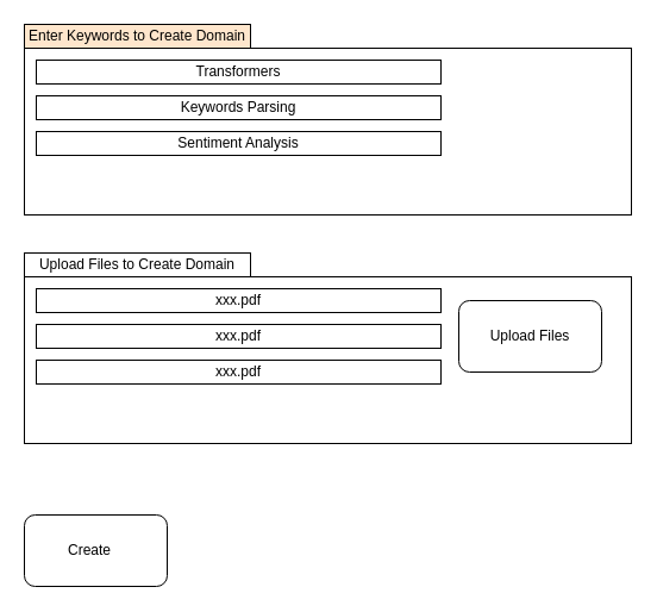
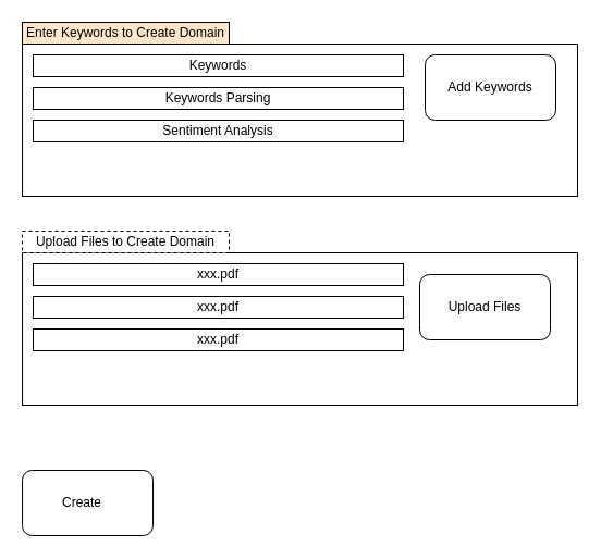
  <mxCell id="0" />
  <mxCell id="1" parent="0" />
  <mxCell id="2" value="" style="group" parent="1" vertex="1" connectable="0"><mxGeometry x="20" y="20" width="510" height="160" as="geometry" /></mxCell>
  <mxCell id="3" value="" style="rounded=0;whiteSpace=wrap;html=1;" parent="2" vertex="1"><mxGeometry y="20" width="510" height="140" as="geometry" /></mxCell>
- <mxCell id="4" value="Transformers" style="rounded=0;whiteSpace=wrap;html=1;" parent="2" vertex="1"><mxGeometry x="10" y="30" width="340" height="20" as="geometry" /></mxCell>
+ <mxCell id="4" value="Keywords" style="rounded=0;whiteSpace=wrap;html=1;" parent="2" vertex="1"><mxGeometry x="10" y="30" width="340" height="20" as="geometry" /></mxCell>
+ <mxCell id="5" value="Add Keywords" style="rounded=1;whiteSpace=wrap;html=1;" parent="2" vertex="1"><mxGeometry x="370" y="30" width="120" height="60" as="geometry" /></mxCell>
  <mxCell id="6" value="Sentiment Analysis" style="rounded=0;whiteSpace=wrap;html=1;" parent="2" vertex="1"><mxGeometry x="10" y="90" width="340" height="20" as="geometry" /></mxCell>
  <mxCell id="7" value="Keywords Parsing" style="rounded=0;whiteSpace=wrap;html=1;" parent="2" vertex="1"><mxGeometry x="10" y="60" width="340" height="20" as="geometry" /></mxCell>
  <mxCell id="8" value="Enter Keywords to Create Domain" style="rounded=0;whiteSpace=wrap;html=1;fillColor=#ffe6cc;" parent="2" vertex="1"><mxGeometry width="190" height="20" as="geometry" /></mxCell>
  <mxCell id="9" value="" style="group" vertex="1" connectable="0" parent="1"><mxGeometry x="20" y="212" width="510" height="160" as="geometry" /></mxCell>
  <mxCell id="10" value="" style="rounded=0;whiteSpace=wrap;html=1;" vertex="1" parent="9"><mxGeometry y="20" width="510" height="140" as="geometry" /></mxCell>
  <mxCell id="11" value="xxx.pdf" style="rounded=0;whiteSpace=wrap;html=1;" vertex="1" parent="9"><mxGeometry x="10" y="30" width="340" height="20" as="geometry" /></mxCell>
  <mxCell id="12" value="Upload Files" style="rounded=1;whiteSpace=wrap;html=1;" vertex="1" parent="9"><mxGeometry x="365" y="40" width="120" height="60" as="geometry" /></mxCell>
  <mxCell id="13" value="xxx.pdf" style="rounded=0;whiteSpace=wrap;html=1;" vertex="1" parent="9"><mxGeometry x="10" y="90" width="340" height="20" as="geometry" /></mxCell>
  <mxCell id="14" value="xxx.pdf" style="rounded=0;whiteSpace=wrap;html=1;" vertex="1" parent="9"><mxGeometry x="10" y="60" width="340" height="20" as="geometry" /></mxCell>
- <mxCell id="15" value="Upload Files to Create Domain" style="rounded=0;whiteSpace=wrap;html=1;" vertex="1" parent="9"><mxGeometry width="190" height="20" as="geometry" /></mxCell>
+ <mxCell id="15" value="Upload Files to Create Domain" style="rounded=0;whiteSpace=wrap;html=1;dashed=1;" vertex="1" parent="9"><mxGeometry width="190" height="20" as="geometry" /></mxCell>
  <mxCell id="16" value="Create &amp;nbsp;&amp;nbsp;" style="rounded=1;whiteSpace=wrap;html=1;" vertex="1" parent="1"><mxGeometry x="20" y="432" width="120" height="60" as="geometry" /></mxCell>
